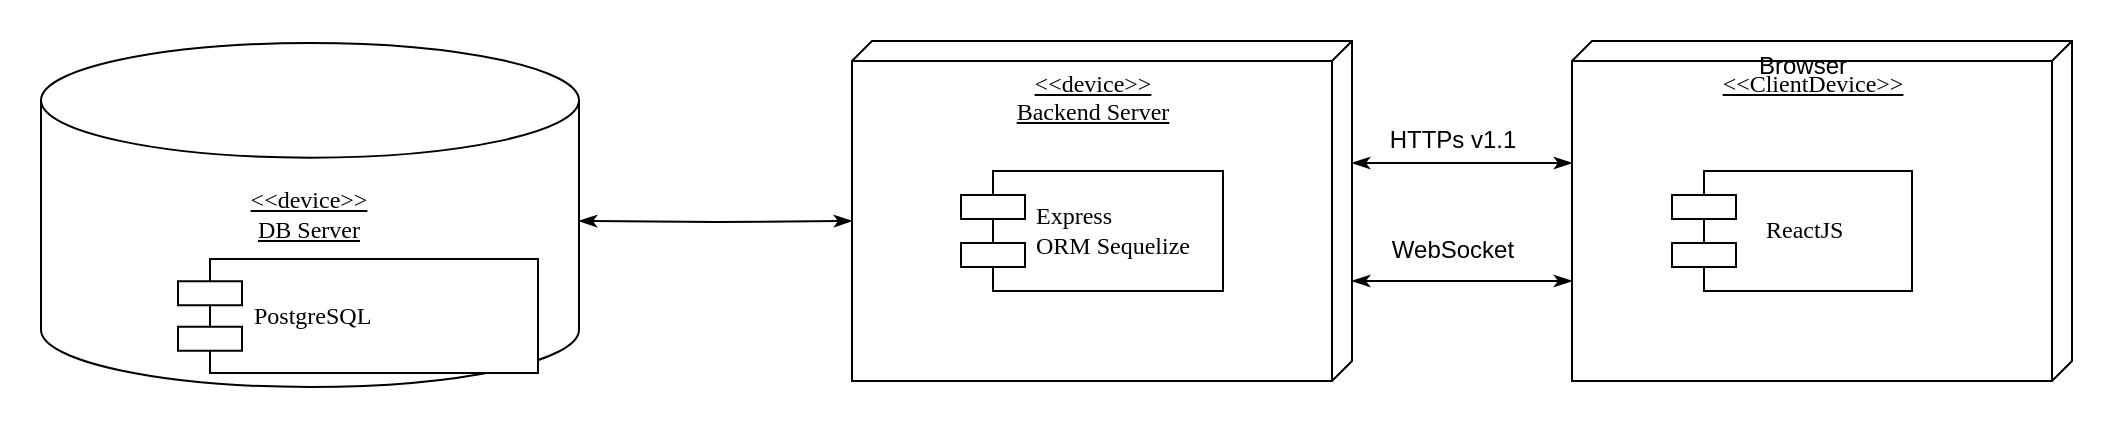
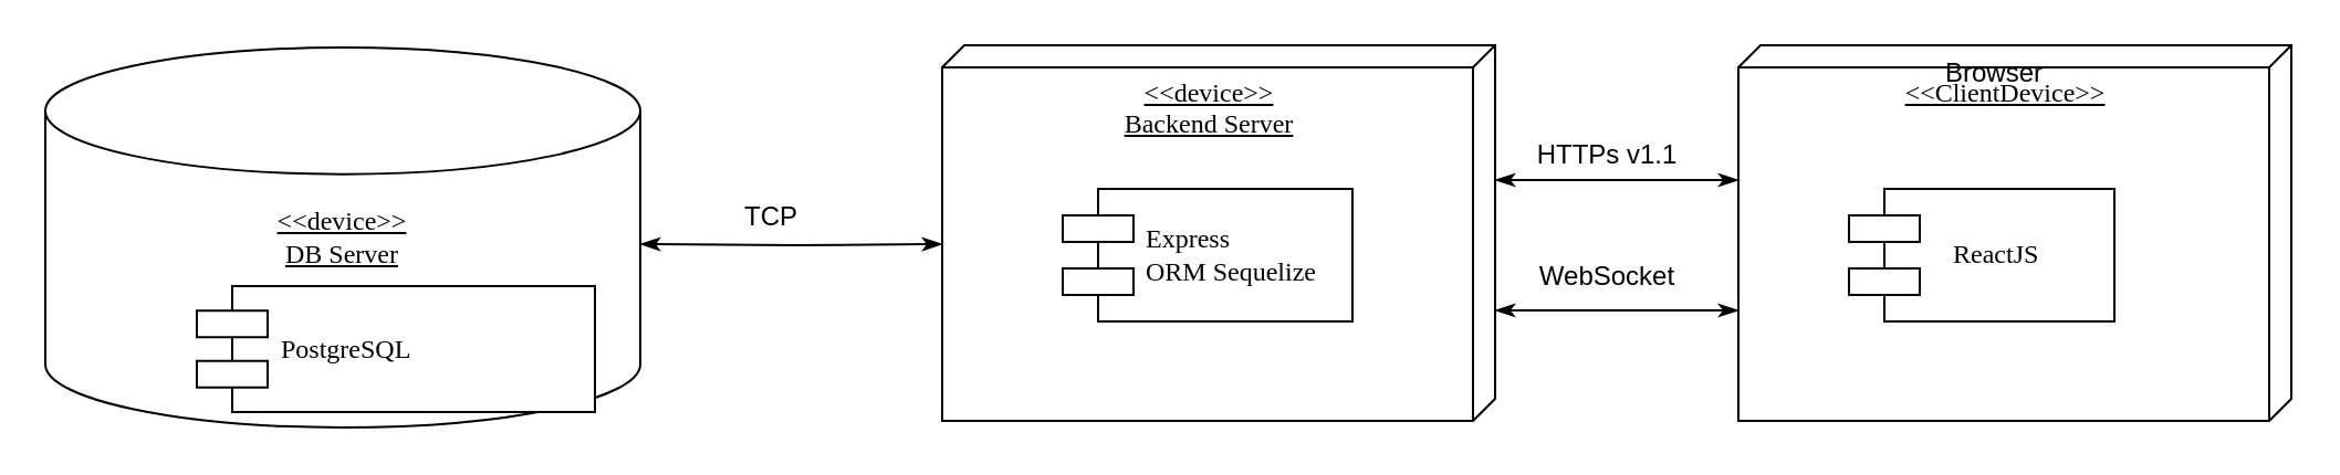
  <mxCell id="0" />
  <mxCell id="1" parent="0" />
  <mxCell id="2" value="&amp;lt;&amp;lt;ClientDevice&amp;gt;&amp;gt;" style="verticalAlign=top;align=center;spacingTop=8;spacingLeft=2;spacingRight=12;shape=cube;size=10;direction=south;fontStyle=4;html=1;rounded=0;shadow=0;comic=0;labelBackgroundColor=none;strokeWidth=1;fontFamily=Verdana;fontSize=12" parent="1" vertex="1"><mxGeometry x="785.5" y="20" width="250" height="170" as="geometry" /></mxCell>
  <mxCell id="3" value="&amp;lt;&amp;lt;device&amp;gt;&amp;gt;&lt;br&gt;Backend Server" style="verticalAlign=top;align=center;spacingTop=8;spacingLeft=2;spacingRight=12;shape=cube;size=10;direction=south;fontStyle=4;html=1;rounded=0;shadow=0;comic=0;labelBackgroundColor=none;strokeWidth=1;fontFamily=Verdana;fontSize=12" parent="1" vertex="1"><mxGeometry x="425.5" y="20" width="250" height="170" as="geometry" /></mxCell>
  <mxCell id="4" value="&amp;nbsp; &amp;nbsp;ReactJS" style="shape=component;align=left;spacingLeft=36;rounded=0;shadow=0;comic=0;labelBackgroundColor=none;strokeWidth=1;fontFamily=Verdana;fontSize=12;html=1;" parent="1" vertex="1"><mxGeometry x="835.5" y="85" width="120" height="60" as="geometry" /></mxCell>
  <mxCell id="5" value="Express&lt;br&gt;ORM Sequelize" style="shape=component;align=left;spacingLeft=36;rounded=0;shadow=0;comic=0;labelBackgroundColor=none;strokeWidth=1;fontFamily=Verdana;fontSize=12;html=1;" parent="1" vertex="1"><mxGeometry x="480" y="85" width="131" height="60" as="geometry" /></mxCell>
  <mxCell id="6" style="edgeStyle=orthogonalEdgeStyle;rounded=0;html=1;labelBackgroundColor=none;startArrow=classicThin;startFill=1;endArrow=classicThin;endFill=1;fontFamily=Verdana;fontSize=12;exitX=0;exitY=0;exitDx=80;exitDy=0;exitPerimeter=0;strokeColor=default;" parent="1" edge="1"><mxGeometry relative="1" as="geometry"><Array as="points" /><mxPoint x="675.5" y="81" as="sourcePoint" /><mxPoint x="785.5" y="81" as="targetPoint" /></mxGeometry></mxCell>
  <mxCell id="7" value="Browser" style="text;strokeColor=none;fillColor=none;html=1;fontSize=12;fontStyle=0;verticalAlign=middle;align=center;" parent="1" vertex="1"><mxGeometry x="873" y="25" width="55" height="15" as="geometry" /></mxCell>
  <mxCell id="8" style="edgeStyle=orthogonalEdgeStyle;rounded=0;html=1;labelBackgroundColor=none;startArrow=classicThin;startFill=1;endArrow=classicThin;endFill=1;fontFamily=Verdana;fontSize=12;exitX=0;exitY=0;exitDx=80;exitDy=0;exitPerimeter=0;strokeColor=default;" parent="1" edge="1"><mxGeometry relative="1" as="geometry"><Array as="points" /><mxPoint x="675.5" y="140" as="sourcePoint" /><mxPoint x="785.5" y="140" as="targetPoint" /></mxGeometry></mxCell>
  <mxCell id="9" value="HTTPs v1.1" style="text;html=1;align=center;verticalAlign=middle;resizable=0;points=[];autosize=1;strokeColor=none;fillColor=none;" parent="1" vertex="1"><mxGeometry x="685.5" y="57" width="81" height="26" as="geometry" /></mxCell>
  <mxCell id="10" value="WebSocket" style="text;html=1;align=center;verticalAlign=middle;resizable=0;points=[];autosize=1;strokeColor=none;fillColor=none;" parent="1" vertex="1"><mxGeometry x="685.5" y="110" width="80" height="30" as="geometry" /></mxCell>
+ <mxCell id="11" value="TCP" style="text;html=1;align=center;verticalAlign=middle;resizable=0;points=[];autosize=1;strokeColor=none;fillColor=none;" parent="1" vertex="1"><mxGeometry x="323" y="83" width="50" height="30" as="geometry" /></mxCell>
  <mxCell id="12" value="&lt;span style=&quot;font-family: Verdana; text-wrap: nowrap; text-decoration-line: underline;&quot;&gt;&amp;lt;&amp;lt;device&amp;gt;&amp;gt;&lt;/span&gt;&lt;br style=&quot;font-family: Verdana; text-wrap: nowrap;&quot;&gt;&lt;span style=&quot;font-family: Verdana; text-wrap: nowrap; text-decoration-line: underline;&quot;&gt;DB Server&lt;/span&gt;" style="strokeWidth=1;html=1;shape=mxgraph.flowchart.database;whiteSpace=wrap;" parent="1" vertex="1"><mxGeometry x="20" y="21" width="269" height="172" as="geometry" /></mxCell>
  <mxCell id="13" value="PostgreSQL" style="shape=component;align=left;spacingLeft=36;rounded=0;shadow=0;comic=0;labelBackgroundColor=none;strokeWidth=1;fontFamily=Verdana;fontSize=12;html=1;" parent="1" vertex="1"><mxGeometry x="88.5" y="129" width="180" height="57" as="geometry" /></mxCell>
  <mxCell id="14" style="edgeStyle=orthogonalEdgeStyle;rounded=0;html=1;labelBackgroundColor=none;startArrow=classicThin;startFill=1;endArrow=classicThin;endFill=1;fontFamily=Verdana;fontSize=12;exitX=0;exitY=0;exitDx=80;exitDy=0;exitPerimeter=0;strokeColor=default;entryX=0;entryY=0;entryDx=90;entryDy=250;entryPerimeter=0;" edge="1" parent="1" target="3"><mxGeometry relative="1" as="geometry"><Array as="points" /><mxPoint x="289" y="110" as="sourcePoint" /><mxPoint x="402" y="110" as="targetPoint" /></mxGeometry></mxCell>
